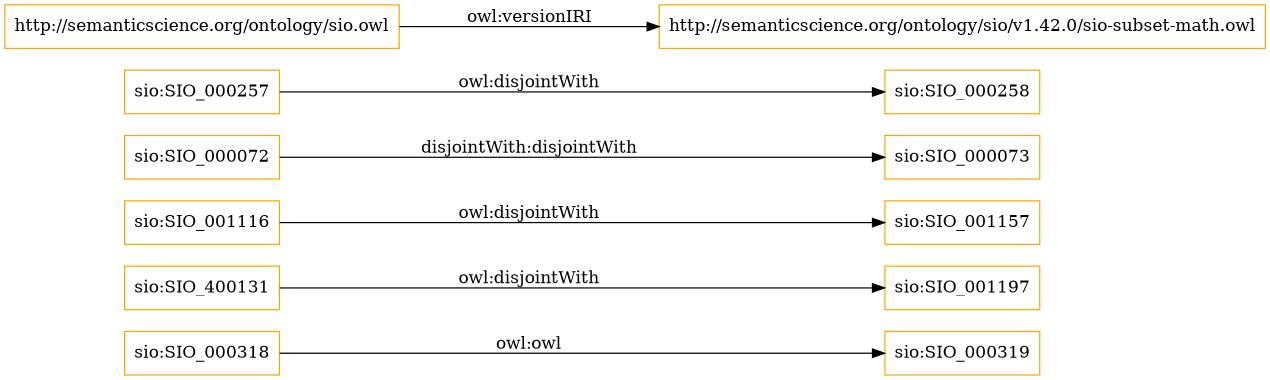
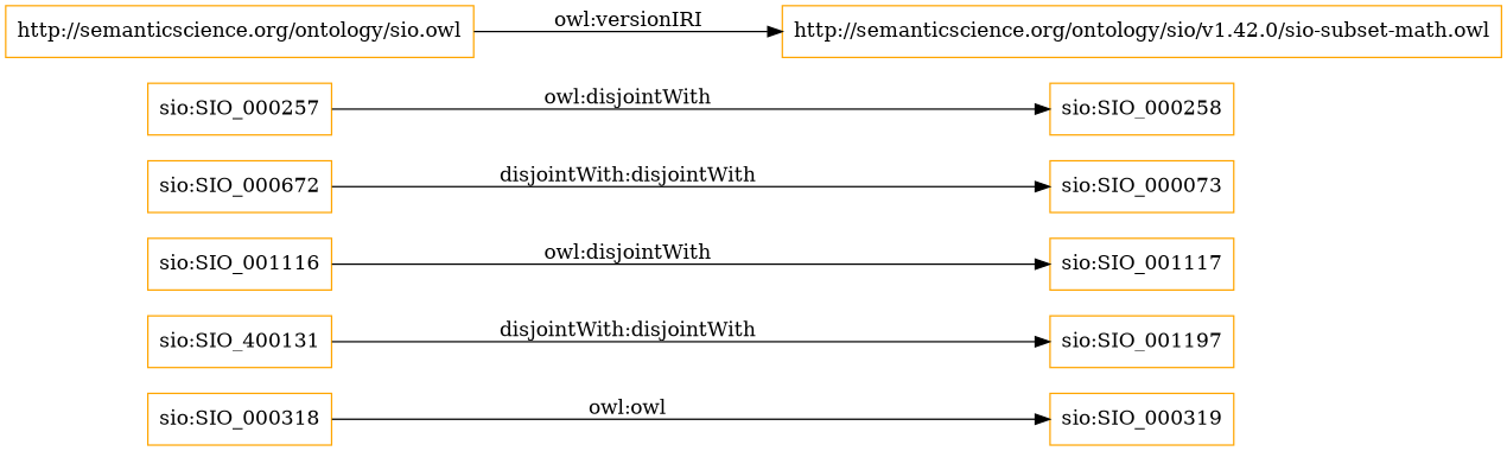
  digraph {
    rankdir=LR
    node [color=orange shape=rectangle]
    "sio:SIO_000318"
    "sio:SIO_000319"
    n3 [label="sio:SIO_400131"]
    "sio:SIO_001197"
    "sio:SIO_001116"
-   "sio:SIO_001117" [label="sio:SIO_001157"]
-   "sio:SIO_000072"
+   "sio:SIO_001117"
+   "sio:SIO_000072" [label="sio:SIO_000672"]
    "sio:SIO_000073"
    "sio:SIO_000257"
    "sio:SIO_000258"
    "http://semanticscience.org/ontology/sio.owl"
    "http://semanticscience.org/ontology/sio/v1.42.0/sio-subset-math.owl"
    "sio:SIO_000318" -> "sio:SIO_000319" [label="owl:owl"]
-   n3 -> "sio:SIO_001197" [label="owl:disjointWith"]
+   n3 -> "sio:SIO_001197" [label="disjointWith:disjointWith"]
    "sio:SIO_001116" -> "sio:SIO_001117" [label="owl:disjointWith"]
    "sio:SIO_000072" -> "sio:SIO_000073" [label="disjointWith:disjointWith"]
    "sio:SIO_000257" -> "sio:SIO_000258" [label="owl:disjointWith"]
    "http://semanticscience.org/ontology/sio.owl" -> "http://semanticscience.org/ontology/sio/v1.42.0/sio-subset-math.owl" [label="owl:versionIRI"]
  }
